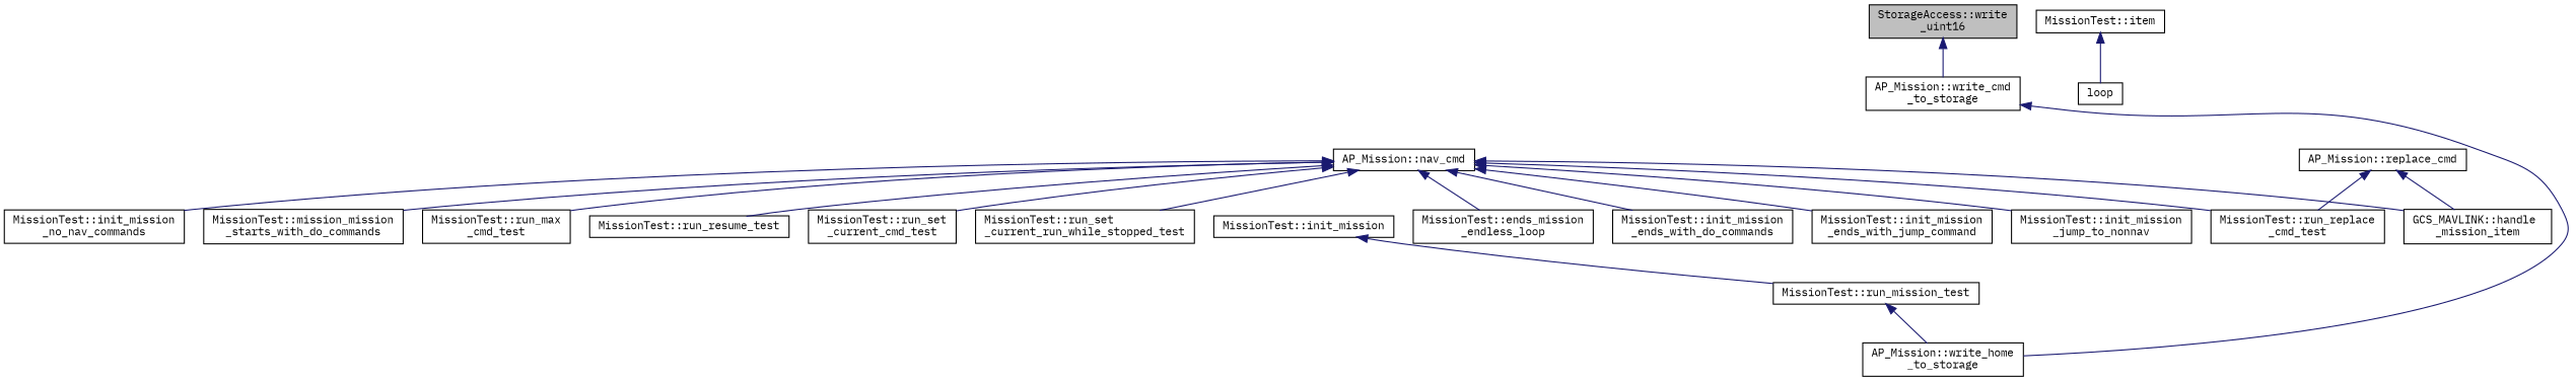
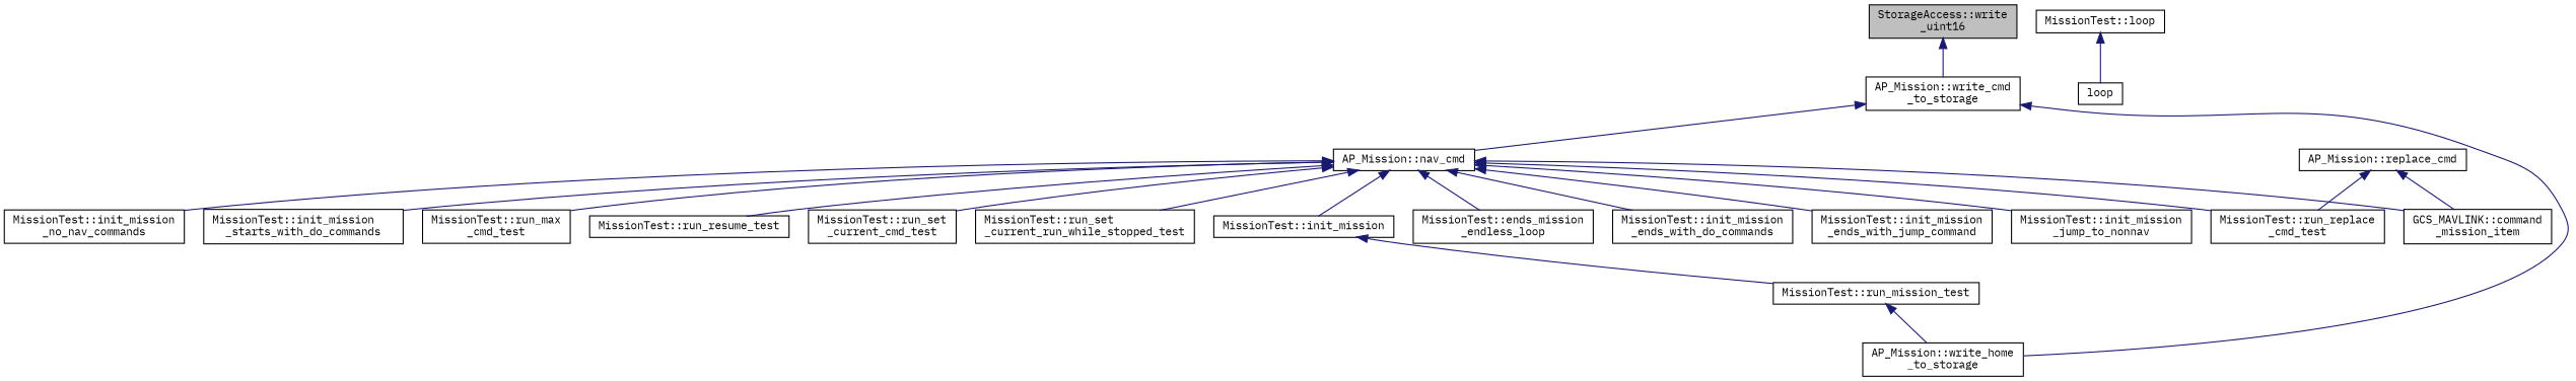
  digraph {
    fontname="IBM Plex Mono"
    rankdir=TB
    node [color=black fillcolor=white fontname="IBM Plex Mono" fontsize=10 shape=record style=filled]
    edge [color=midnightblue dir=back fontname="IBM Plex Mono" fontsize=10 labelfontname=Helvetica labelfontsize=10 style=solid]
    n1 [fillcolor=grey75 fontcolor=black height=0.2 label="StorageAccess::write\l_uint16" width=0.4]
    n2 [height=0.2 label="AP_Mission::write_cmd\l_to_storage" width=0.4]
    n3 [height=0.2 label="AP_Mission::nav_cmd" width=0.4]
    n4 [height=0.2 label="AP_Mission::write_home\l_to_storage" width=0.4]
-   n5 [height=0.2 label="GCS_MAVLINK::handle\l_mission_item" width=0.4]
+   n5 [height=0.2 label="GCS_MAVLINK::command\l_mission_item" width=0.4]
    n6 [height=0.2 label="MissionTest::init_mission" width=0.4]
    n7 [height=0.2 label="MissionTest::ends_mission\l_endless_loop" width=0.4]
    n8 [height=0.2 label="MissionTest::init_mission\l_ends_with_do_commands" width=0.4]
    n9 [height=0.2 label="MissionTest::init_mission\l_ends_with_jump_command" width=0.4]
    n10 [height=0.2 label="MissionTest::init_mission\l_jump_to_nonnav" width=0.4]
    n11 [height=0.2 label="MissionTest::init_mission\l_no_nav_commands" width=0.4]
-   n12 [height=0.2 label="MissionTest::mission_mission\l_starts_with_do_commands" width=0.4]
+   n12 [height=0.2 label="MissionTest::init_mission\l_starts_with_do_commands" width=0.4]
    n13 [height=0.2 label="MissionTest::run_max\l_cmd_test" width=0.4]
    n14 [height=0.2 label="MissionTest::run_replace\l_cmd_test" width=0.4]
    n15 [height=0.2 label="MissionTest::run_resume_test" width=0.4]
    n16 [height=0.2 label="MissionTest::run_set\l_current_cmd_test" width=0.4]
    n17 [height=0.2 label="MissionTest::run_set\l_current_run_while_stopped_test" width=0.4]
    n18 [height=0.2 label="AP_Mission::replace_cmd" width=0.4]
    n19 [height=0.2 label="MissionTest::run_mission_test" width=0.4]
-   n20 [height=0.2 label="MissionTest::item" width=0.4]
+   n20 [height=0.2 label="MissionTest::loop" width=0.4]
    n21 [height=0.2 label=loop width=0.4]
    n1 -> n2
+   n2 -> n3
    n2 -> n4
    n3 -> n5
+   n3 -> n6
    n3 -> n7
    n3 -> n8
    n3 -> n9
    n3 -> n10
    n3 -> n11
    n3 -> n12
    n3 -> n13
    n3 -> n14
    n3 -> n15
    n3 -> n16
    n3 -> n17
    n6 -> n19
    n18 -> n5
    n18 -> n14
    n19 -> n4
    n20 -> n21
  }
